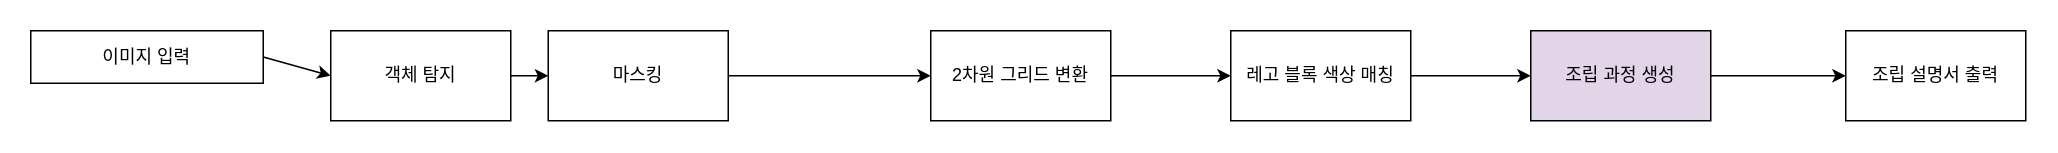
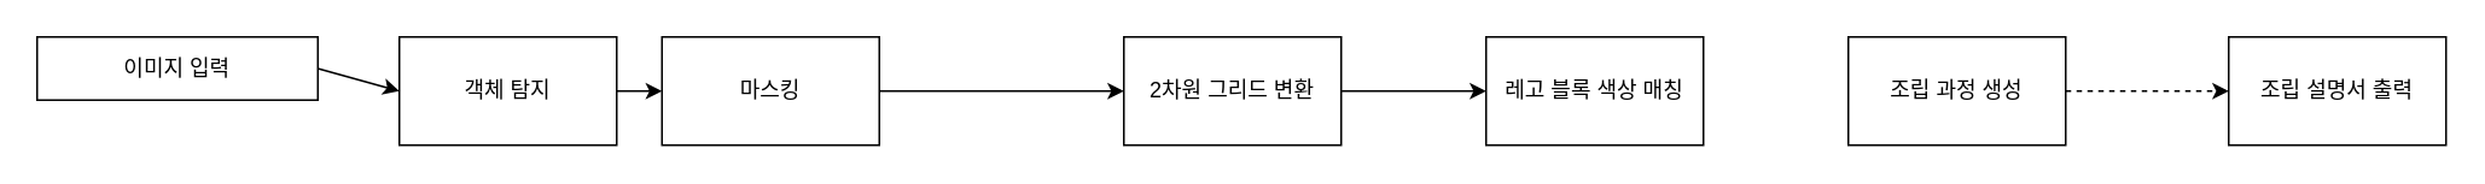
  <mxCell id="0" />
  <mxCell id="1" parent="0" />
  <mxCell id="2" value="이미지 입력" style="rounded=0;whiteSpace=wrap;html=1;" parent="1" vertex="1"><mxGeometry x="20" y="20" width="155" height="35" as="geometry" /></mxCell>
  <mxCell id="3" value="객체 탐지" style="rounded=0;whiteSpace=wrap;html=1;" vertex="1" parent="1"><mxGeometry x="220" y="20" width="120" height="60" as="geometry" /></mxCell>
  <mxCell id="4" value="마스킹" style="rounded=0;whiteSpace=wrap;html=1;" vertex="1" parent="1"><mxGeometry x="365" y="20" width="120" height="60" as="geometry" /></mxCell>
  <mxCell id="5" value="2차원 그리드 변환" style="rounded=0;whiteSpace=wrap;html=1;" vertex="1" parent="1"><mxGeometry x="620" y="20" width="120" height="60" as="geometry" /></mxCell>
  <mxCell id="6" value="레고 블록 색상 매칭" style="rounded=0;whiteSpace=wrap;html=1;" vertex="1" parent="1"><mxGeometry x="820" y="20" width="120" height="60" as="geometry" /></mxCell>
- <mxCell id="7" value="조립 과정 생성" style="rounded=0;whiteSpace=wrap;html=1;fillColor=#e1d5e7;" vertex="1" parent="1"><mxGeometry x="1020" y="20" width="120" height="60" as="geometry" /></mxCell>
+ <mxCell id="7" value="조립 과정 생성" style="rounded=0;whiteSpace=wrap;html=1;" vertex="1" parent="1"><mxGeometry x="1020" y="20" width="120" height="60" as="geometry" /></mxCell>
  <mxCell id="8" value="조립 설명서 출력" style="rounded=0;whiteSpace=wrap;html=1;" vertex="1" parent="1"><mxGeometry x="1230" y="20" width="120" height="60" as="geometry" /></mxCell>
  <mxCell id="9" value="" style="endArrow=classic;html=1;rounded=0;exitX=1;exitY=0.5;exitDx=0;exitDy=0;entryX=0;entryY=0.5;entryDx=0;entryDy=0;" edge="1" parent="1" source="2" target="3"><mxGeometry width="50" height="50" relative="1" as="geometry"><mxPoint x="160" y="150" as="sourcePoint" /><mxPoint x="210" y="100" as="targetPoint" /></mxGeometry></mxCell>
  <mxCell id="10" value="" style="endArrow=classic;html=1;rounded=0;exitX=1;exitY=0.5;exitDx=0;exitDy=0;entryX=0;entryY=0.5;entryDx=0;entryDy=0;" edge="1" parent="1" source="3" target="4"><mxGeometry width="50" height="50" relative="1" as="geometry"><mxPoint x="160" y="150" as="sourcePoint" /><mxPoint x="210" y="100" as="targetPoint" /></mxGeometry></mxCell>
  <mxCell id="11" value="" style="endArrow=classic;html=1;rounded=0;exitX=1;exitY=0.5;exitDx=0;exitDy=0;entryX=0;entryY=0.5;entryDx=0;entryDy=0;" edge="1" parent="1" source="4" target="5"><mxGeometry width="50" height="50" relative="1" as="geometry"><mxPoint x="440" y="150" as="sourcePoint" /><mxPoint x="490" y="100" as="targetPoint" /></mxGeometry></mxCell>
  <mxCell id="12" value="" style="endArrow=classic;html=1;rounded=0;exitX=1;exitY=0.5;exitDx=0;exitDy=0;entryX=0;entryY=0.5;entryDx=0;entryDy=0;" edge="1" parent="1" source="5" target="6"><mxGeometry width="50" height="50" relative="1" as="geometry"><mxPoint x="440" y="150" as="sourcePoint" /><mxPoint x="490" y="100" as="targetPoint" /></mxGeometry></mxCell>
- <mxCell id="13" value="" style="endArrow=classic;html=1;rounded=0;exitX=1;exitY=0.5;exitDx=0;exitDy=0;entryX=0;entryY=0.5;entryDx=0;entryDy=0;" edge="1" parent="1" source="6" target="7"><mxGeometry width="50" height="50" relative="1" as="geometry"><mxPoint x="840" y="150" as="sourcePoint" /><mxPoint x="890" y="100" as="targetPoint" /></mxGeometry></mxCell>
- <mxCell id="14" value="" style="endArrow=classic;html=1;rounded=0;exitX=1;exitY=0.5;exitDx=0;exitDy=0;entryX=0;entryY=0.5;entryDx=0;entryDy=0;" edge="1" parent="1" source="7" target="8"><mxGeometry width="50" height="50" relative="1" as="geometry"><mxPoint x="840" y="150" as="sourcePoint" /><mxPoint x="890" y="100" as="targetPoint" /></mxGeometry></mxCell>
+ <mxCell id="14" value="" style="endArrow=classic;html=1;rounded=0;exitX=1;exitY=0.5;exitDx=0;exitDy=0;entryX=0;entryY=0.5;entryDx=0;entryDy=0;dashed=1;" edge="1" parent="1" source="7" target="8"><mxGeometry width="50" height="50" relative="1" as="geometry"><mxPoint x="840" y="150" as="sourcePoint" /><mxPoint x="890" y="100" as="targetPoint" /></mxGeometry></mxCell>
